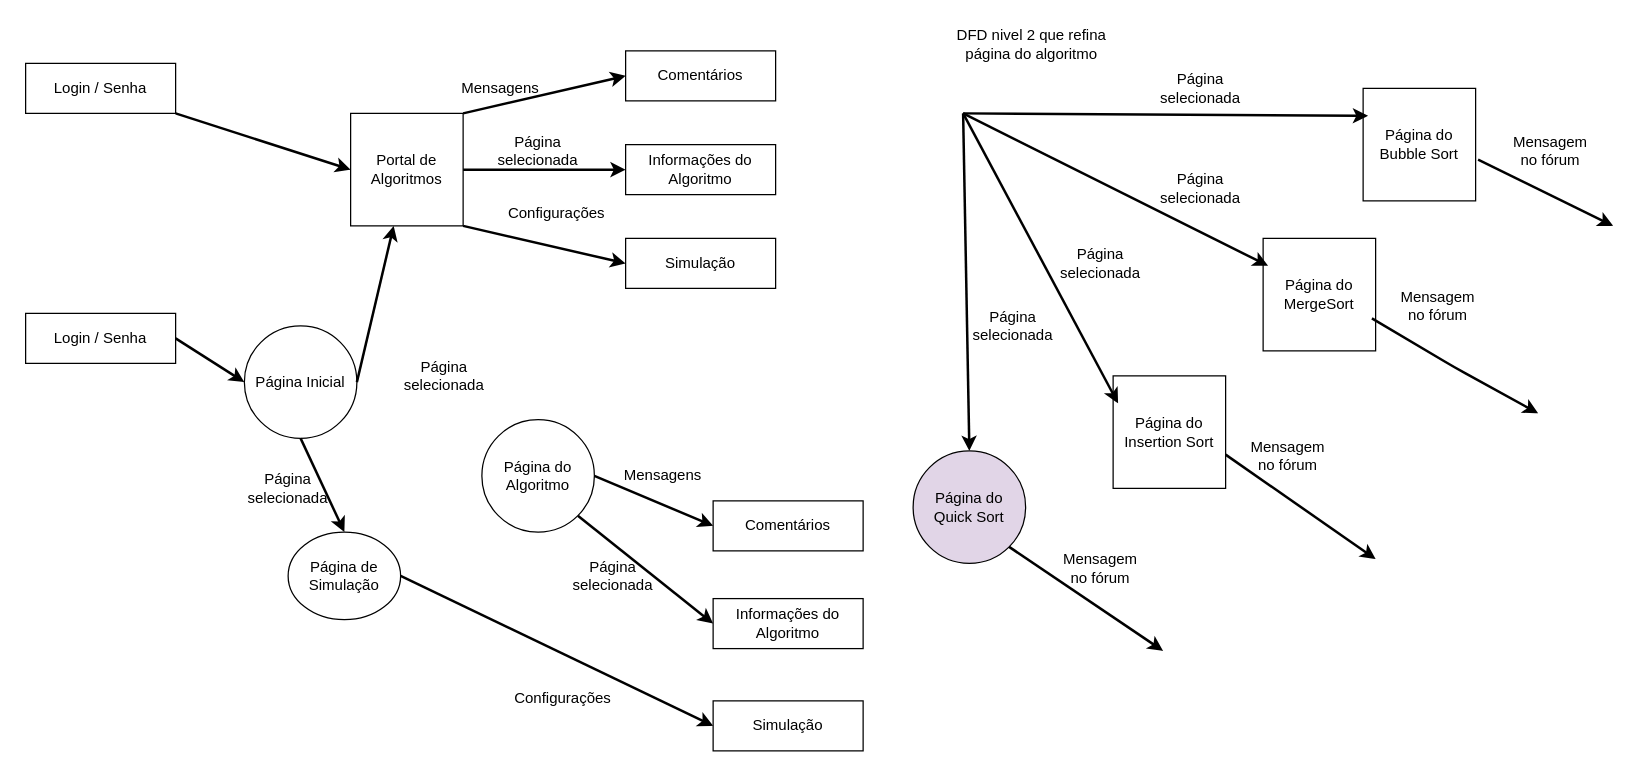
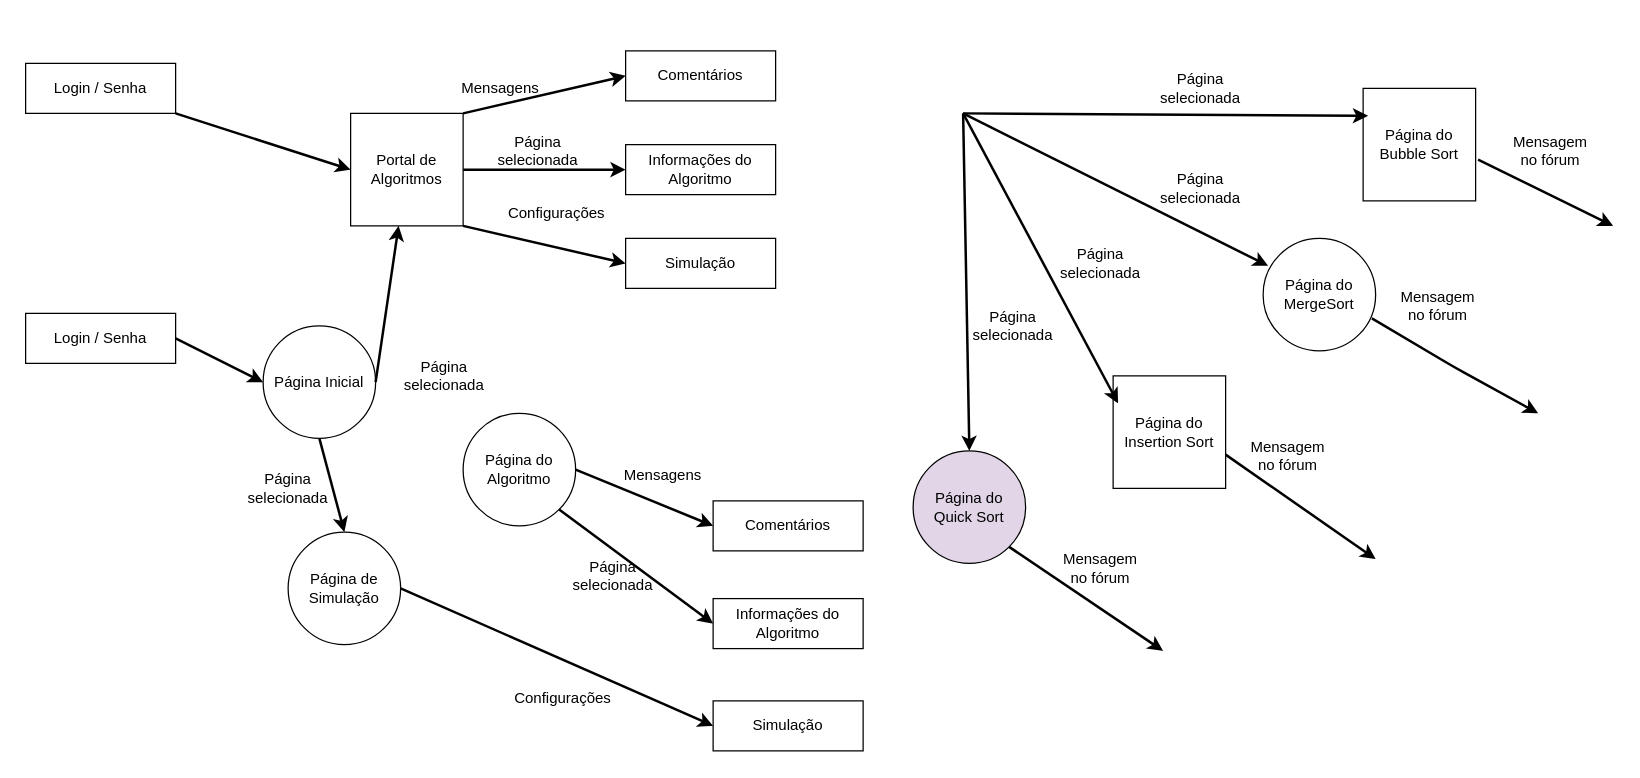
  <mxCell id="0" />
  <mxCell id="1" parent="0" />
  <mxCell id="2" value="&lt;div&gt;Portal de&lt;/div&gt;&lt;div&gt;Algoritmos&lt;br&gt;&lt;/div&gt;" style="whiteSpace=wrap;html=1;aspect=fixed;rounded=0;" parent="1" vertex="1"><mxGeometry x="280" y="90" width="90" height="90" as="geometry" /></mxCell>
  <mxCell id="3" value="&lt;div&gt;Informações do &lt;br&gt;&lt;/div&gt;&lt;div&gt;Algoritmo&lt;br&gt;&lt;/div&gt;" style="rounded=0;whiteSpace=wrap;html=1;" parent="1" vertex="1"><mxGeometry x="500" y="115" width="120" height="40" as="geometry" /></mxCell>
  <mxCell id="4" value="Simulação" style="rounded=0;whiteSpace=wrap;html=1;" parent="1" vertex="1"><mxGeometry x="500" y="190" width="120" height="40" as="geometry" /></mxCell>
  <mxCell id="5" value="" style="endArrow=classic;html=1;targetPerimeterSpacing=0;strokeWidth=2;entryX=0;entryY=0.5;entryDx=0;entryDy=0;exitX=1;exitY=0.5;exitDx=0;exitDy=0;" parent="1" source="2" target="3" edge="1"><mxGeometry width="50" height="50" relative="1" as="geometry"><mxPoint x="370" y="160" as="sourcePoint" /><mxPoint x="440" y="175" as="targetPoint" /></mxGeometry></mxCell>
  <mxCell id="6" value="" style="endArrow=classic;html=1;targetPerimeterSpacing=0;strokeWidth=2;entryX=0;entryY=0.5;entryDx=0;entryDy=0;exitX=1;exitY=1;exitDx=0;exitDy=0;" parent="1" source="2" target="4" edge="1"><mxGeometry width="50" height="50" relative="1" as="geometry"><mxPoint x="390" y="155" as="sourcePoint" /><mxPoint x="470" y="200" as="targetPoint" /></mxGeometry></mxCell>
  <mxCell id="7" value="Comentários" style="rounded=0;whiteSpace=wrap;html=1;" vertex="1" parent="1"><mxGeometry x="500" y="40" width="120" height="40" as="geometry" /></mxCell>
  <mxCell id="8" value="" style="endArrow=classic;html=1;targetPerimeterSpacing=0;strokeWidth=2;entryX=0;entryY=0.5;entryDx=0;entryDy=0;exitX=1;exitY=0;exitDx=0;exitDy=0;" edge="1" parent="1" target="7" source="2"><mxGeometry width="50" height="50" relative="1" as="geometry"><mxPoint x="370" y="85" as="sourcePoint" /><mxPoint x="440" y="125" as="targetPoint" /></mxGeometry></mxCell>
  <mxCell id="9" value="Login / Senha" style="rounded=0;whiteSpace=wrap;html=1;" vertex="1" parent="1"><mxGeometry x="20" y="50" width="120" height="40" as="geometry" /></mxCell>
  <mxCell id="10" value="" style="endArrow=classic;html=1;targetPerimeterSpacing=0;strokeWidth=2;exitX=1;exitY=1;exitDx=0;exitDy=0;entryX=0;entryY=0.5;entryDx=0;entryDy=0;" edge="1" parent="1" source="9" target="2"><mxGeometry width="50" height="50" relative="1" as="geometry"><mxPoint x="220" y="110" as="sourcePoint" /><mxPoint x="290" y="145" as="targetPoint" /></mxGeometry></mxCell>
  <mxCell id="11" value="Mensagens" style="text;html=1;strokeColor=none;fillColor=none;align=center;verticalAlign=middle;whiteSpace=wrap;rounded=0;" vertex="1" parent="1"><mxGeometry x="370" y="60" width="60" height="20" as="geometry" /></mxCell>
  <mxCell id="12" value="&lt;div&gt;Página selecionada&lt;/div&gt;" style="text;html=1;strokeColor=none;fillColor=none;align=center;verticalAlign=middle;whiteSpace=wrap;rounded=0;" vertex="1" parent="1"><mxGeometry x="400" y="110" width="60" height="20" as="geometry" /></mxCell>
  <mxCell id="13" value="Configurações" style="text;html=1;strokeColor=none;fillColor=none;align=center;verticalAlign=middle;whiteSpace=wrap;rounded=0;" vertex="1" parent="1"><mxGeometry x="415" y="160" width="60" height="20" as="geometry" /></mxCell>
- <mxCell id="14" value="Página Inicial" style="ellipse;whiteSpace=wrap;html=1;aspect=fixed;" vertex="1" parent="1"><mxGeometry x="195" y="260" width="90" height="90" as="geometry" /></mxCell>
+ <mxCell id="14" value="Página Inicial" style="ellipse;whiteSpace=wrap;html=1;aspect=fixed;" vertex="1" parent="1"><mxGeometry x="210" y="260" width="90" height="90" as="geometry" /></mxCell>
  <mxCell id="15" value="&lt;div&gt;Login / Senha&lt;/div&gt;" style="rounded=0;whiteSpace=wrap;html=1;" vertex="1" parent="1"><mxGeometry x="20" y="250" width="120" height="40" as="geometry" /></mxCell>
  <mxCell id="16" value="" style="endArrow=classic;html=1;targetPerimeterSpacing=0;strokeWidth=2;exitX=1;exitY=0.5;exitDx=0;exitDy=0;entryX=0;entryY=0.5;entryDx=0;entryDy=0;" edge="1" parent="1" source="15" target="14"><mxGeometry width="50" height="50" relative="1" as="geometry"><mxPoint x="420" y="610" as="sourcePoint" /><mxPoint x="470" y="560" as="targetPoint" /></mxGeometry></mxCell>
  <mxCell id="17" value="" style="endArrow=classic;html=1;targetPerimeterSpacing=0;strokeWidth=2;exitX=1;exitY=0.5;exitDx=0;exitDy=0;" edge="1" parent="1" source="14" target="2"><mxGeometry width="50" height="50" relative="1" as="geometry"><mxPoint x="310" y="315" as="sourcePoint" /><mxPoint x="390" y="410" as="targetPoint" /></mxGeometry></mxCell>
  <mxCell id="18" value="" style="endArrow=classic;html=1;targetPerimeterSpacing=0;strokeWidth=2;exitX=0.5;exitY=1;exitDx=0;exitDy=0;entryX=0.5;entryY=0;entryDx=0;entryDy=0;" edge="1" parent="1" source="14" target="20"><mxGeometry width="50" height="50" relative="1" as="geometry"><mxPoint x="320" y="325" as="sourcePoint" /><mxPoint x="340" y="410" as="targetPoint" /></mxGeometry></mxCell>
- <mxCell id="19" value="&lt;div&gt;Página do&lt;/div&gt;&lt;div&gt;Algoritmo&lt;/div&gt;" style="ellipse;whiteSpace=wrap;html=1;aspect=fixed;" vertex="1" parent="1"><mxGeometry x="385" y="335" width="90" height="90" as="geometry" /></mxCell>
- <mxCell id="20" value="&lt;div&gt;Página de &lt;br&gt;&lt;/div&gt;&lt;div&gt;Simulação&lt;/div&gt;" style="ellipse;whiteSpace=wrap;html=1;aspect=fixed;" vertex="1" parent="1"><mxGeometry x="230" y="425" width="90" height="70" as="geometry" /></mxCell>
+ <mxCell id="19" value="&lt;div&gt;Página do&lt;/div&gt;&lt;div&gt;Algoritmo&lt;/div&gt;" style="ellipse;whiteSpace=wrap;html=1;aspect=fixed;" vertex="1" parent="1"><mxGeometry x="370" y="330" width="90" height="90" as="geometry" /></mxCell>
+ <mxCell id="20" value="&lt;div&gt;Página de &lt;br&gt;&lt;/div&gt;&lt;div&gt;Simulação&lt;/div&gt;" style="ellipse;whiteSpace=wrap;html=1;aspect=fixed;" vertex="1" parent="1"><mxGeometry x="230" y="425" width="90" height="90" as="geometry" /></mxCell>
  <mxCell id="21" value="&lt;div&gt;Informações do &lt;br&gt;&lt;/div&gt;&lt;div&gt;Algoritmo&lt;br&gt;&lt;/div&gt;" style="rounded=0;whiteSpace=wrap;html=1;" vertex="1" parent="1"><mxGeometry x="570" y="478.18" width="120" height="40" as="geometry" /></mxCell>
  <mxCell id="22" value="Simulação" style="rounded=0;whiteSpace=wrap;html=1;" vertex="1" parent="1"><mxGeometry x="570" y="560" width="120" height="40" as="geometry" /></mxCell>
  <mxCell id="23" value="" style="endArrow=classic;html=1;targetPerimeterSpacing=0;strokeWidth=2;entryX=0;entryY=0.5;entryDx=0;entryDy=0;exitX=1;exitY=1;exitDx=0;exitDy=0;" edge="1" parent="1" target="21" source="19"><mxGeometry width="50" height="50" relative="1" as="geometry"><mxPoint x="433.18" y="523.18" as="sourcePoint" /><mxPoint x="503.18" y="563.18" as="targetPoint" /></mxGeometry></mxCell>
  <mxCell id="24" value="" style="endArrow=classic;html=1;targetPerimeterSpacing=0;strokeWidth=2;entryX=0;entryY=0.5;entryDx=0;entryDy=0;exitX=1;exitY=0.5;exitDx=0;exitDy=0;" edge="1" parent="1" target="22" source="20"><mxGeometry width="50" height="50" relative="1" as="geometry"><mxPoint x="420" y="555" as="sourcePoint" /><mxPoint x="533.18" y="588.18" as="targetPoint" /></mxGeometry></mxCell>
  <mxCell id="25" value="Comentários" style="rounded=0;whiteSpace=wrap;html=1;" vertex="1" parent="1"><mxGeometry x="570" y="400" width="120" height="40" as="geometry" /></mxCell>
  <mxCell id="26" value="" style="endArrow=classic;html=1;targetPerimeterSpacing=0;strokeWidth=2;entryX=0;entryY=0.5;entryDx=0;entryDy=0;exitX=1;exitY=0.5;exitDx=0;exitDy=0;" edge="1" parent="1" target="25" source="19"><mxGeometry width="50" height="50" relative="1" as="geometry"><mxPoint x="471.82" y="400" as="sourcePoint" /><mxPoint x="503.18" y="513.18" as="targetPoint" /></mxGeometry></mxCell>
  <mxCell id="27" value="Mensagens" style="text;html=1;strokeColor=none;fillColor=none;align=center;verticalAlign=middle;whiteSpace=wrap;rounded=0;" vertex="1" parent="1"><mxGeometry x="500" y="370" width="60" height="20" as="geometry" /></mxCell>
  <mxCell id="28" value="&lt;div&gt;Página selecionada&lt;/div&gt;" style="text;html=1;strokeColor=none;fillColor=none;align=center;verticalAlign=middle;whiteSpace=wrap;rounded=0;" vertex="1" parent="1"><mxGeometry x="325" y="290" width="60" height="20" as="geometry" /></mxCell>
  <mxCell id="29" value="&lt;div&gt;Configurações&lt;/div&gt;" style="text;html=1;strokeColor=none;fillColor=none;align=center;verticalAlign=middle;whiteSpace=wrap;rounded=0;" vertex="1" parent="1"><mxGeometry x="420" y="548.18" width="60" height="20" as="geometry" /></mxCell>
  <mxCell id="30" value="&lt;div&gt;Página selecionada&lt;/div&gt;" style="text;html=1;strokeColor=none;fillColor=none;align=center;verticalAlign=middle;whiteSpace=wrap;rounded=0;" vertex="1" parent="1"><mxGeometry x="460" y="450" width="60" height="20" as="geometry" /></mxCell>
  <mxCell id="31" value="&lt;div&gt;Página selecionada&lt;/div&gt;" style="text;html=1;strokeColor=none;fillColor=none;align=center;verticalAlign=middle;whiteSpace=wrap;rounded=0;" vertex="1" parent="1"><mxGeometry x="200" y="380" width="60" height="20" as="geometry" /></mxCell>
  <mxCell id="32" value="&lt;div&gt;Página do&lt;/div&gt;&lt;div&gt;Bubble Sort&lt;/div&gt;" style="whiteSpace=wrap;html=1;aspect=fixed;rounded=0;" vertex="1" parent="1"><mxGeometry x="1090" y="70" width="90" height="90" as="geometry" /></mxCell>
- <mxCell id="33" value="&lt;div&gt;DFD nivel 2 que refina&lt;/div&gt;&lt;div&gt; página do algoritmo&lt;/div&gt;" style="text;html=1;strokeColor=none;fillColor=none;align=center;verticalAlign=middle;whiteSpace=wrap;rounded=0;" vertex="1" parent="1"><mxGeometry x="750" y="20" width="150" height="30" as="geometry" /></mxCell>
  <mxCell id="34" value="" style="endArrow=classic;html=1;targetPerimeterSpacing=0;strokeWidth=2;entryX=0.044;entryY=0.244;entryDx=0;entryDy=0;entryPerimeter=0;" edge="1" parent="1" target="32"><mxGeometry width="50" height="50" relative="1" as="geometry"><mxPoint x="770" y="90" as="sourcePoint" /><mxPoint x="868.18" y="130" as="targetPoint" /></mxGeometry></mxCell>
  <mxCell id="35" value="&lt;div&gt;Página selecionada&lt;/div&gt;" style="text;html=1;strokeColor=none;fillColor=none;align=center;verticalAlign=middle;whiteSpace=wrap;rounded=0;" vertex="1" parent="1"><mxGeometry x="930" y="60" width="60" height="20" as="geometry" /></mxCell>
- <mxCell id="36" value="&lt;div&gt;Página do&lt;/div&gt;&lt;div&gt;MergeSort&lt;/div&gt;" style="whiteSpace=wrap;html=1;aspect=fixed;rounded=0;" vertex="1" parent="1"><mxGeometry x="1010" y="190" width="90" height="90" as="geometry" /></mxCell>
+ <mxCell id="36" value="&lt;div&gt;Página do&lt;/div&gt;&lt;div&gt;MergeSort&lt;/div&gt;" style="ellipse;whiteSpace=wrap;html=1;aspect=fixed;" vertex="1" parent="1"><mxGeometry x="1010" y="190" width="90" height="90" as="geometry" /></mxCell>
  <mxCell id="37" value="" style="endArrow=classic;html=1;targetPerimeterSpacing=0;strokeWidth=2;entryX=0.044;entryY=0.244;entryDx=0;entryDy=0;entryPerimeter=0;" edge="1" parent="1" target="36"><mxGeometry width="50" height="50" relative="1" as="geometry"><mxPoint x="770" y="90" as="sourcePoint" /><mxPoint x="868.18" y="235" as="targetPoint" /></mxGeometry></mxCell>
  <mxCell id="38" value="&lt;div&gt;Página selecionada&lt;/div&gt;" style="text;html=1;strokeColor=none;fillColor=none;align=center;verticalAlign=middle;whiteSpace=wrap;rounded=0;" vertex="1" parent="1"><mxGeometry x="930" y="140" width="60" height="20" as="geometry" /></mxCell>
  <mxCell id="39" value="&lt;div&gt;Página do&lt;/div&gt;&lt;div&gt;Insertion Sort&lt;/div&gt;" style="whiteSpace=wrap;html=1;aspect=fixed;rounded=0;" vertex="1" parent="1"><mxGeometry x="890" y="300" width="90" height="90" as="geometry" /></mxCell>
  <mxCell id="40" value="" style="endArrow=classic;html=1;targetPerimeterSpacing=0;strokeWidth=2;entryX=0.044;entryY=0.244;entryDx=0;entryDy=0;entryPerimeter=0;" edge="1" parent="1" target="39"><mxGeometry width="50" height="50" relative="1" as="geometry"><mxPoint x="770" y="90" as="sourcePoint" /><mxPoint x="868.18" y="340" as="targetPoint" /></mxGeometry></mxCell>
  <mxCell id="41" value="&lt;div&gt;Página selecionada&lt;/div&gt;" style="text;html=1;strokeColor=none;fillColor=none;align=center;verticalAlign=middle;whiteSpace=wrap;rounded=0;" vertex="1" parent="1"><mxGeometry x="850" y="200" width="60" height="20" as="geometry" /></mxCell>
  <mxCell id="42" value="&lt;div&gt;Página do&lt;/div&gt;&lt;div&gt;Quick Sort&lt;/div&gt;" style="ellipse;whiteSpace=wrap;html=1;aspect=fixed;fillColor=#e1d5e7;" vertex="1" parent="1"><mxGeometry x="730" y="360" width="90" height="90" as="geometry" /></mxCell>
  <mxCell id="43" value="" style="endArrow=classic;html=1;targetPerimeterSpacing=0;strokeWidth=2;entryX=0.5;entryY=0;entryDx=0;entryDy=0;" edge="1" parent="1" target="42"><mxGeometry width="50" height="50" relative="1" as="geometry"><mxPoint x="770" y="90" as="sourcePoint" /><mxPoint x="868.18" y="443.18" as="targetPoint" /></mxGeometry></mxCell>
  <mxCell id="44" value="&lt;div&gt;Página selecionada&lt;/div&gt;" style="text;html=1;strokeColor=none;fillColor=none;align=center;verticalAlign=middle;whiteSpace=wrap;rounded=0;" vertex="1" parent="1"><mxGeometry x="780" y="250" width="60" height="20" as="geometry" /></mxCell>
  <mxCell id="45" value="&lt;div&gt;Mensagem&lt;/div&gt;&lt;div&gt;no fórum&lt;br&gt;&lt;/div&gt;" style="text;html=1;strokeColor=none;fillColor=none;align=center;verticalAlign=middle;whiteSpace=wrap;rounded=0;" vertex="1" parent="1"><mxGeometry x="840" y="438.18" width="80" height="31.82" as="geometry" /></mxCell>
  <mxCell id="46" value="&lt;div&gt;Mensagem&lt;/div&gt;&lt;div&gt;no fórum&lt;br&gt;&lt;/div&gt;" style="text;html=1;strokeColor=none;fillColor=none;align=center;verticalAlign=middle;whiteSpace=wrap;rounded=0;" vertex="1" parent="1"><mxGeometry x="990" y="348.18" width="80" height="31.82" as="geometry" /></mxCell>
  <mxCell id="47" value="&lt;div&gt;Mensagem&lt;/div&gt;&lt;div&gt;no fórum&lt;br&gt;&lt;/div&gt;" style="text;html=1;strokeColor=none;fillColor=none;align=center;verticalAlign=middle;whiteSpace=wrap;rounded=0;" vertex="1" parent="1"><mxGeometry x="1110" y="228.18" width="80" height="31.82" as="geometry" /></mxCell>
  <mxCell id="48" value="&lt;div&gt;Mensagem&lt;/div&gt;&lt;div&gt;no fórum&lt;br&gt;&lt;/div&gt;" style="text;html=1;strokeColor=none;fillColor=none;align=center;verticalAlign=middle;whiteSpace=wrap;rounded=0;" vertex="1" parent="1"><mxGeometry x="1200" y="104.09" width="80" height="31.82" as="geometry" /></mxCell>
  <mxCell id="49" value="" style="endArrow=classic;html=1;targetPerimeterSpacing=0;strokeWidth=2;exitX=1;exitY=1;exitDx=0;exitDy=0;" edge="1" parent="1" source="42"><mxGeometry width="50" height="50" relative="1" as="geometry"><mxPoint x="780" y="100" as="sourcePoint" /><mxPoint x="930" y="520" as="targetPoint" /></mxGeometry></mxCell>
  <mxCell id="50" value="" style="endArrow=classic;html=1;targetPerimeterSpacing=0;strokeWidth=2;exitX=1;exitY=0.7;exitDx=0;exitDy=0;exitPerimeter=0;" edge="1" parent="1" source="39"><mxGeometry width="50" height="50" relative="1" as="geometry"><mxPoint x="1000" y="400" as="sourcePoint" /><mxPoint x="1100" y="446.59" as="targetPoint" /></mxGeometry></mxCell>
  <mxCell id="51" value="" style="endArrow=classic;html=1;targetPerimeterSpacing=0;strokeWidth=2;exitX=0.967;exitY=0.711;exitDx=0;exitDy=0;exitPerimeter=0;" edge="1" parent="1" source="36"><mxGeometry width="50" height="50" relative="1" as="geometry"><mxPoint x="1100" y="250" as="sourcePoint" /><mxPoint x="1230" y="330" as="targetPoint" /><Array as="points"><mxPoint x="1163.18" y="293.18" /></Array></mxGeometry></mxCell>
  <mxCell id="52" value="" style="endArrow=classic;html=1;targetPerimeterSpacing=0;strokeWidth=2;exitX=1.022;exitY=0.633;exitDx=0;exitDy=0;exitPerimeter=0;" edge="1" parent="1" source="32"><mxGeometry width="50" height="50" relative="1" as="geometry"><mxPoint x="836.82" y="466.82" as="sourcePoint" /><mxPoint x="1290" y="180" as="targetPoint" /></mxGeometry></mxCell>
